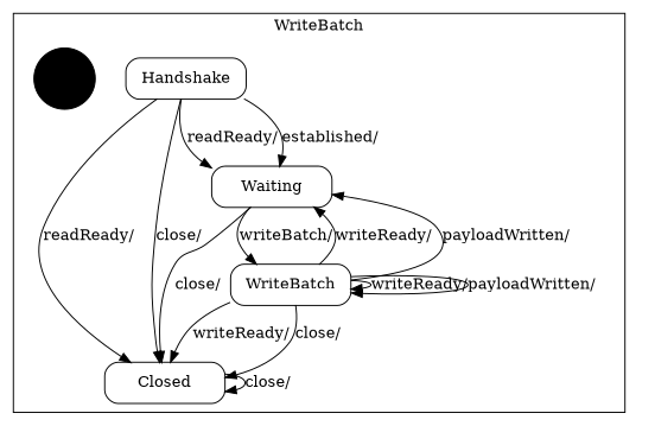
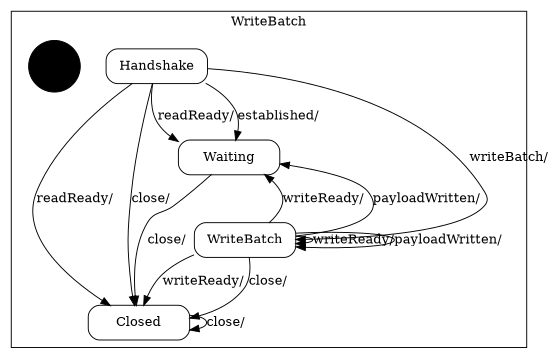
  digraph {
    node [shape=Mrecord]
    n1 [label="{Handshake}" width=1.5]
    n2 [label="{Closed}" width=1.5]
    n3 [label="{Waiting}" width=1.5]
    n4 [label="{WriteBatch}" width=1.5]
    "%5" [fillcolor=black shape=circle style=filled width=0.25]
    subgraph cluster_1 {
      label=WriteBatch
      n1
      n2
      n3
      n4
      "%5"
    }
    n1 -> n2 [label="readReady/\l"]
    n1 -> n2 [label="close/\l"]
    n1 -> n3 [label="readReady/\l"]
    n1 -> n3 [label="established/\l"]
    n2 -> n2 [label="close/\l"]
    n3 -> n2 [label="close/\l"]
-   n3 -> n4 [label="writeBatch/\l"]
+   n1 -> n4 [label="writeBatch/\l"]
    n4 -> n2 [label="writeReady/\l"]
    n4 -> n2 [label="close/\l"]
    n4 -> n3 [label="writeReady/\l"]
    n4 -> n3 [label="payloadWritten/\l"]
    n4 -> n4 [label="writeReady/\l"]
    n4 -> n4 [label="payloadWritten/\l"]
  }
